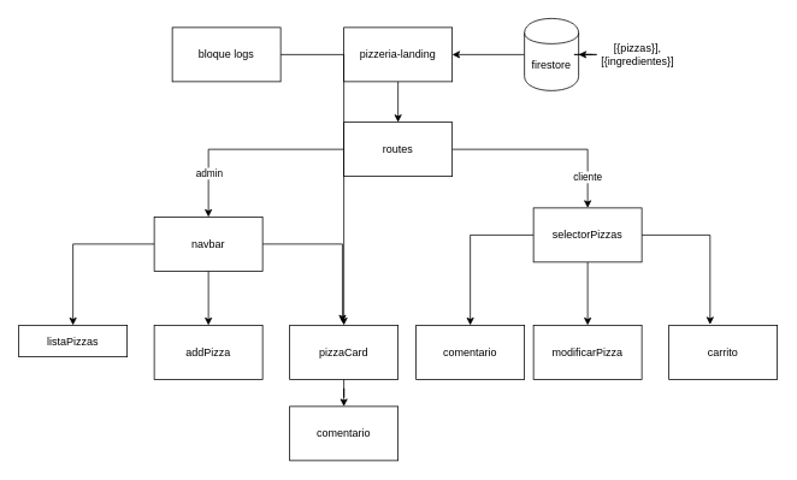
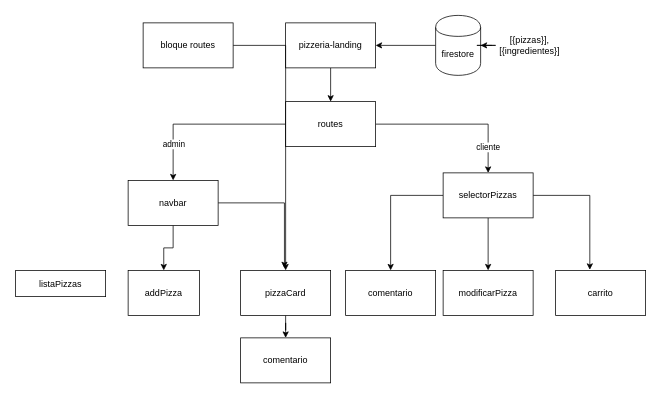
  <mxCell id="0" />
  <mxCell id="1" parent="0" />
  <mxCell id="2" value="" style="edgeStyle=orthogonalEdgeStyle;rounded=0;orthogonalLoop=1;jettySize=auto;html=1;" edge="1" parent="1" source="3" target="8"><mxGeometry relative="1" as="geometry" /></mxCell>
  <mxCell id="3" value="pizzeria-landing" style="rounded=0;whiteSpace=wrap;html=1;" vertex="1" parent="1"><mxGeometry x="380" y="30" width="120" height="60" as="geometry" /></mxCell>
  <mxCell id="4" value="" style="edgeStyle=orthogonalEdgeStyle;rounded=0;orthogonalLoop=1;jettySize=auto;html=1;" edge="1" parent="1" source="8" target="21"><mxGeometry relative="1" as="geometry"><mxPoint x="240" y="220" as="targetPoint" /></mxGeometry></mxCell>
  <mxCell id="5" value="admin" style="edgeLabel;html=1;align=center;verticalAlign=middle;resizable=0;points=[];" vertex="1" connectable="0" parent="4"><mxGeometry x="0.071" y="-1" relative="1" as="geometry"><mxPoint x="-29.52" y="27.14" as="offset" /></mxGeometry></mxCell>
  <mxCell id="6" value="" style="edgeStyle=orthogonalEdgeStyle;rounded=0;orthogonalLoop=1;jettySize=auto;html=1;entryX=0.5;entryY=0;entryDx=0;entryDy=0;" edge="1" parent="1" source="8" target="13"><mxGeometry relative="1" as="geometry"><mxPoint x="560" y="260" as="targetPoint" /></mxGeometry></mxCell>
  <mxCell id="7" value="cliente" style="edgeLabel;html=1;align=center;verticalAlign=middle;resizable=0;points=[];" vertex="1" connectable="0" parent="6"><mxGeometry x="0.203" y="1" relative="1" as="geometry"><mxPoint x="20.95" y="31" as="offset" /></mxGeometry></mxCell>
  <mxCell id="8" value="routes" style="rounded=0;whiteSpace=wrap;html=1;" vertex="1" parent="1"><mxGeometry x="380" y="135" width="120" height="60" as="geometry" /></mxCell>
  <mxCell id="9" value="carrito" style="rounded=0;whiteSpace=wrap;html=1;" vertex="1" parent="1"><mxGeometry x="740" y="360" width="120" height="60" as="geometry" /></mxCell>
  <mxCell id="10" value="" style="edgeStyle=orthogonalEdgeStyle;rounded=0;orthogonalLoop=1;jettySize=auto;html=1;" edge="1" parent="1" source="13" target="14"><mxGeometry relative="1" as="geometry" /></mxCell>
  <mxCell id="11" style="edgeStyle=orthogonalEdgeStyle;rounded=0;orthogonalLoop=1;jettySize=auto;html=1;entryX=0.5;entryY=0;entryDx=0;entryDy=0;" edge="1" parent="1" source="13" target="28"><mxGeometry relative="1" as="geometry" /></mxCell>
  <mxCell id="12" style="edgeStyle=orthogonalEdgeStyle;rounded=0;orthogonalLoop=1;jettySize=auto;html=1;entryX=0.38;entryY=-0.013;entryDx=0;entryDy=0;entryPerimeter=0;" edge="1" parent="1" source="13" target="9"><mxGeometry relative="1" as="geometry" /></mxCell>
  <mxCell id="13" value="selectorPizzas" style="rounded=0;whiteSpace=wrap;html=1;" vertex="1" parent="1"><mxGeometry x="590" y="230" width="120" height="60" as="geometry" /></mxCell>
  <mxCell id="14" value="comentario" style="rounded=0;whiteSpace=wrap;html=1;" vertex="1" parent="1"><mxGeometry x="460" y="360" width="120" height="60" as="geometry" /></mxCell>
  <mxCell id="15" value="" style="edgeStyle=orthogonalEdgeStyle;rounded=0;orthogonalLoop=1;jettySize=auto;html=1;" edge="1" parent="1" source="16" target="17"><mxGeometry relative="1" as="geometry" /></mxCell>
  <mxCell id="16" value="pizzaCard" style="rounded=0;whiteSpace=wrap;html=1;" vertex="1" parent="1"><mxGeometry x="320" y="360" width="120" height="60" as="geometry" /></mxCell>
  <mxCell id="17" value="comentario" style="rounded=0;whiteSpace=wrap;html=1;" vertex="1" parent="1"><mxGeometry x="320" y="450" width="120" height="60" as="geometry" /></mxCell>
- <mxCell id="18" value="" style="edgeStyle=orthogonalEdgeStyle;rounded=0;orthogonalLoop=1;jettySize=auto;html=1;" edge="1" parent="1" source="21" target="22"><mxGeometry relative="1" as="geometry" /></mxCell>
  <mxCell id="19" style="edgeStyle=orthogonalEdgeStyle;rounded=0;orthogonalLoop=1;jettySize=auto;html=1;entryX=0.487;entryY=-0.05;entryDx=0;entryDy=0;entryPerimeter=0;" edge="1" parent="1" source="21" target="16"><mxGeometry relative="1" as="geometry" /></mxCell>
  <mxCell id="20" value="" style="edgeStyle=orthogonalEdgeStyle;rounded=0;orthogonalLoop=1;jettySize=auto;html=1;" edge="1" parent="1" source="21" target="23"><mxGeometry relative="1" as="geometry" /></mxCell>
  <mxCell id="21" value="navbar" style="rounded=0;whiteSpace=wrap;html=1;" vertex="1" parent="1"><mxGeometry x="170" y="240" width="120" height="60" as="geometry" /></mxCell>
  <mxCell id="22" value="listaPizzas" style="rounded=0;whiteSpace=wrap;html=1;" vertex="1" parent="1"><mxGeometry x="20" y="360" width="120" height="35" as="geometry" /></mxCell>
- <mxCell id="23" value="addPizza" style="rounded=0;whiteSpace=wrap;html=1;" vertex="1" parent="1"><mxGeometry x="170" y="360" width="120" height="60" as="geometry" /></mxCell>
+ <mxCell id="23" value="addPizza" style="rounded=0;whiteSpace=wrap;html=1;" vertex="1" parent="1"><mxGeometry x="170" y="360" width="95" height="60" as="geometry" /></mxCell>
  <mxCell id="24" style="edgeStyle=orthogonalEdgeStyle;rounded=0;orthogonalLoop=1;jettySize=auto;html=1;entryX=1;entryY=0.5;entryDx=0;entryDy=0;" edge="1" parent="1" source="25" target="3"><mxGeometry relative="1" as="geometry"><mxPoint x="432" y="60" as="targetPoint" /><Array as="points" /></mxGeometry></mxCell>
  <mxCell id="25" value="firestore" style="shape=cylinder;whiteSpace=wrap;html=1;boundedLbl=1;backgroundOutline=1;" vertex="1" parent="1"><mxGeometry x="580" y="20" width="60" height="80" as="geometry" /></mxCell>
  <mxCell id="26" value="" style="edgeStyle=orthogonalEdgeStyle;rounded=0;orthogonalLoop=1;jettySize=auto;html=1;" edge="1" parent="1" source="27" target="25"><mxGeometry relative="1" as="geometry" /></mxCell>
  <mxCell id="27" value="[{pizzas}],&lt;br&gt;[{ingredientes}]" style="text;html=1;align=center;verticalAlign=middle;resizable=0;points=[];autosize=1;" vertex="1" parent="1"><mxGeometry x="655" y="45" width="100" height="30" as="geometry" /></mxCell>
  <mxCell id="28" value="modificarPizza" style="rounded=0;whiteSpace=wrap;html=1;" vertex="1" parent="1"><mxGeometry x="590" y="360" width="120" height="60" as="geometry" /></mxCell>
  <mxCell id="29" value="" style="edgeStyle=orthogonalEdgeStyle;rounded=0;orthogonalLoop=1;jettySize=auto;html=1;" edge="1" parent="1" source="30" target="16"><mxGeometry relative="1" as="geometry"><mxPoint x="260" y="50" as="targetPoint" /></mxGeometry></mxCell>
- <mxCell id="30" value="bloque logs" style="rounded=0;whiteSpace=wrap;html=1;" vertex="1" parent="1"><mxGeometry x="190" y="30" width="120" height="60" as="geometry" /></mxCell>
+ <mxCell id="30" value="bloque routes" style="rounded=0;whiteSpace=wrap;html=1;" vertex="1" parent="1"><mxGeometry x="190" y="30" width="120" height="60" as="geometry" /></mxCell>
